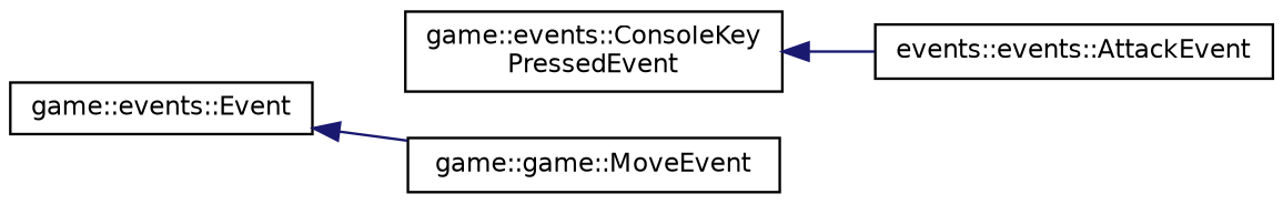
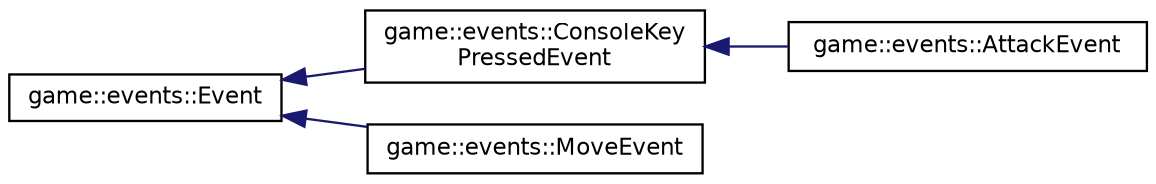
  digraph {
    rankdir=LR
    node [color=black fillcolor=white fontname=Helvetica fontsize=10 shape=record style=filled]
    edge [color=midnightblue dir=back fontname=Helvetica fontsize=10 labelfontname=Helvetica labelfontsize=10 style=solid]
    n1 [height=0.2 label="game::events::Event" width=0.4]
    n2 [height=0.2 label="game::events::ConsoleKey\lPressedEvent" width=0.4]
-   n3 [height=0.2 label="game::game::MoveEvent" width=0.4]
-   n4 [height=0.2 label="events::events::AttackEvent" width=0.4]
+   n3 [height=0.2 label="game::events::MoveEvent" width=0.4]
+   n4 [height=0.2 label="game::events::AttackEvent" width=0.4]
+   n1 -> n2
    n1 -> n3
    n2 -> n4
  }
